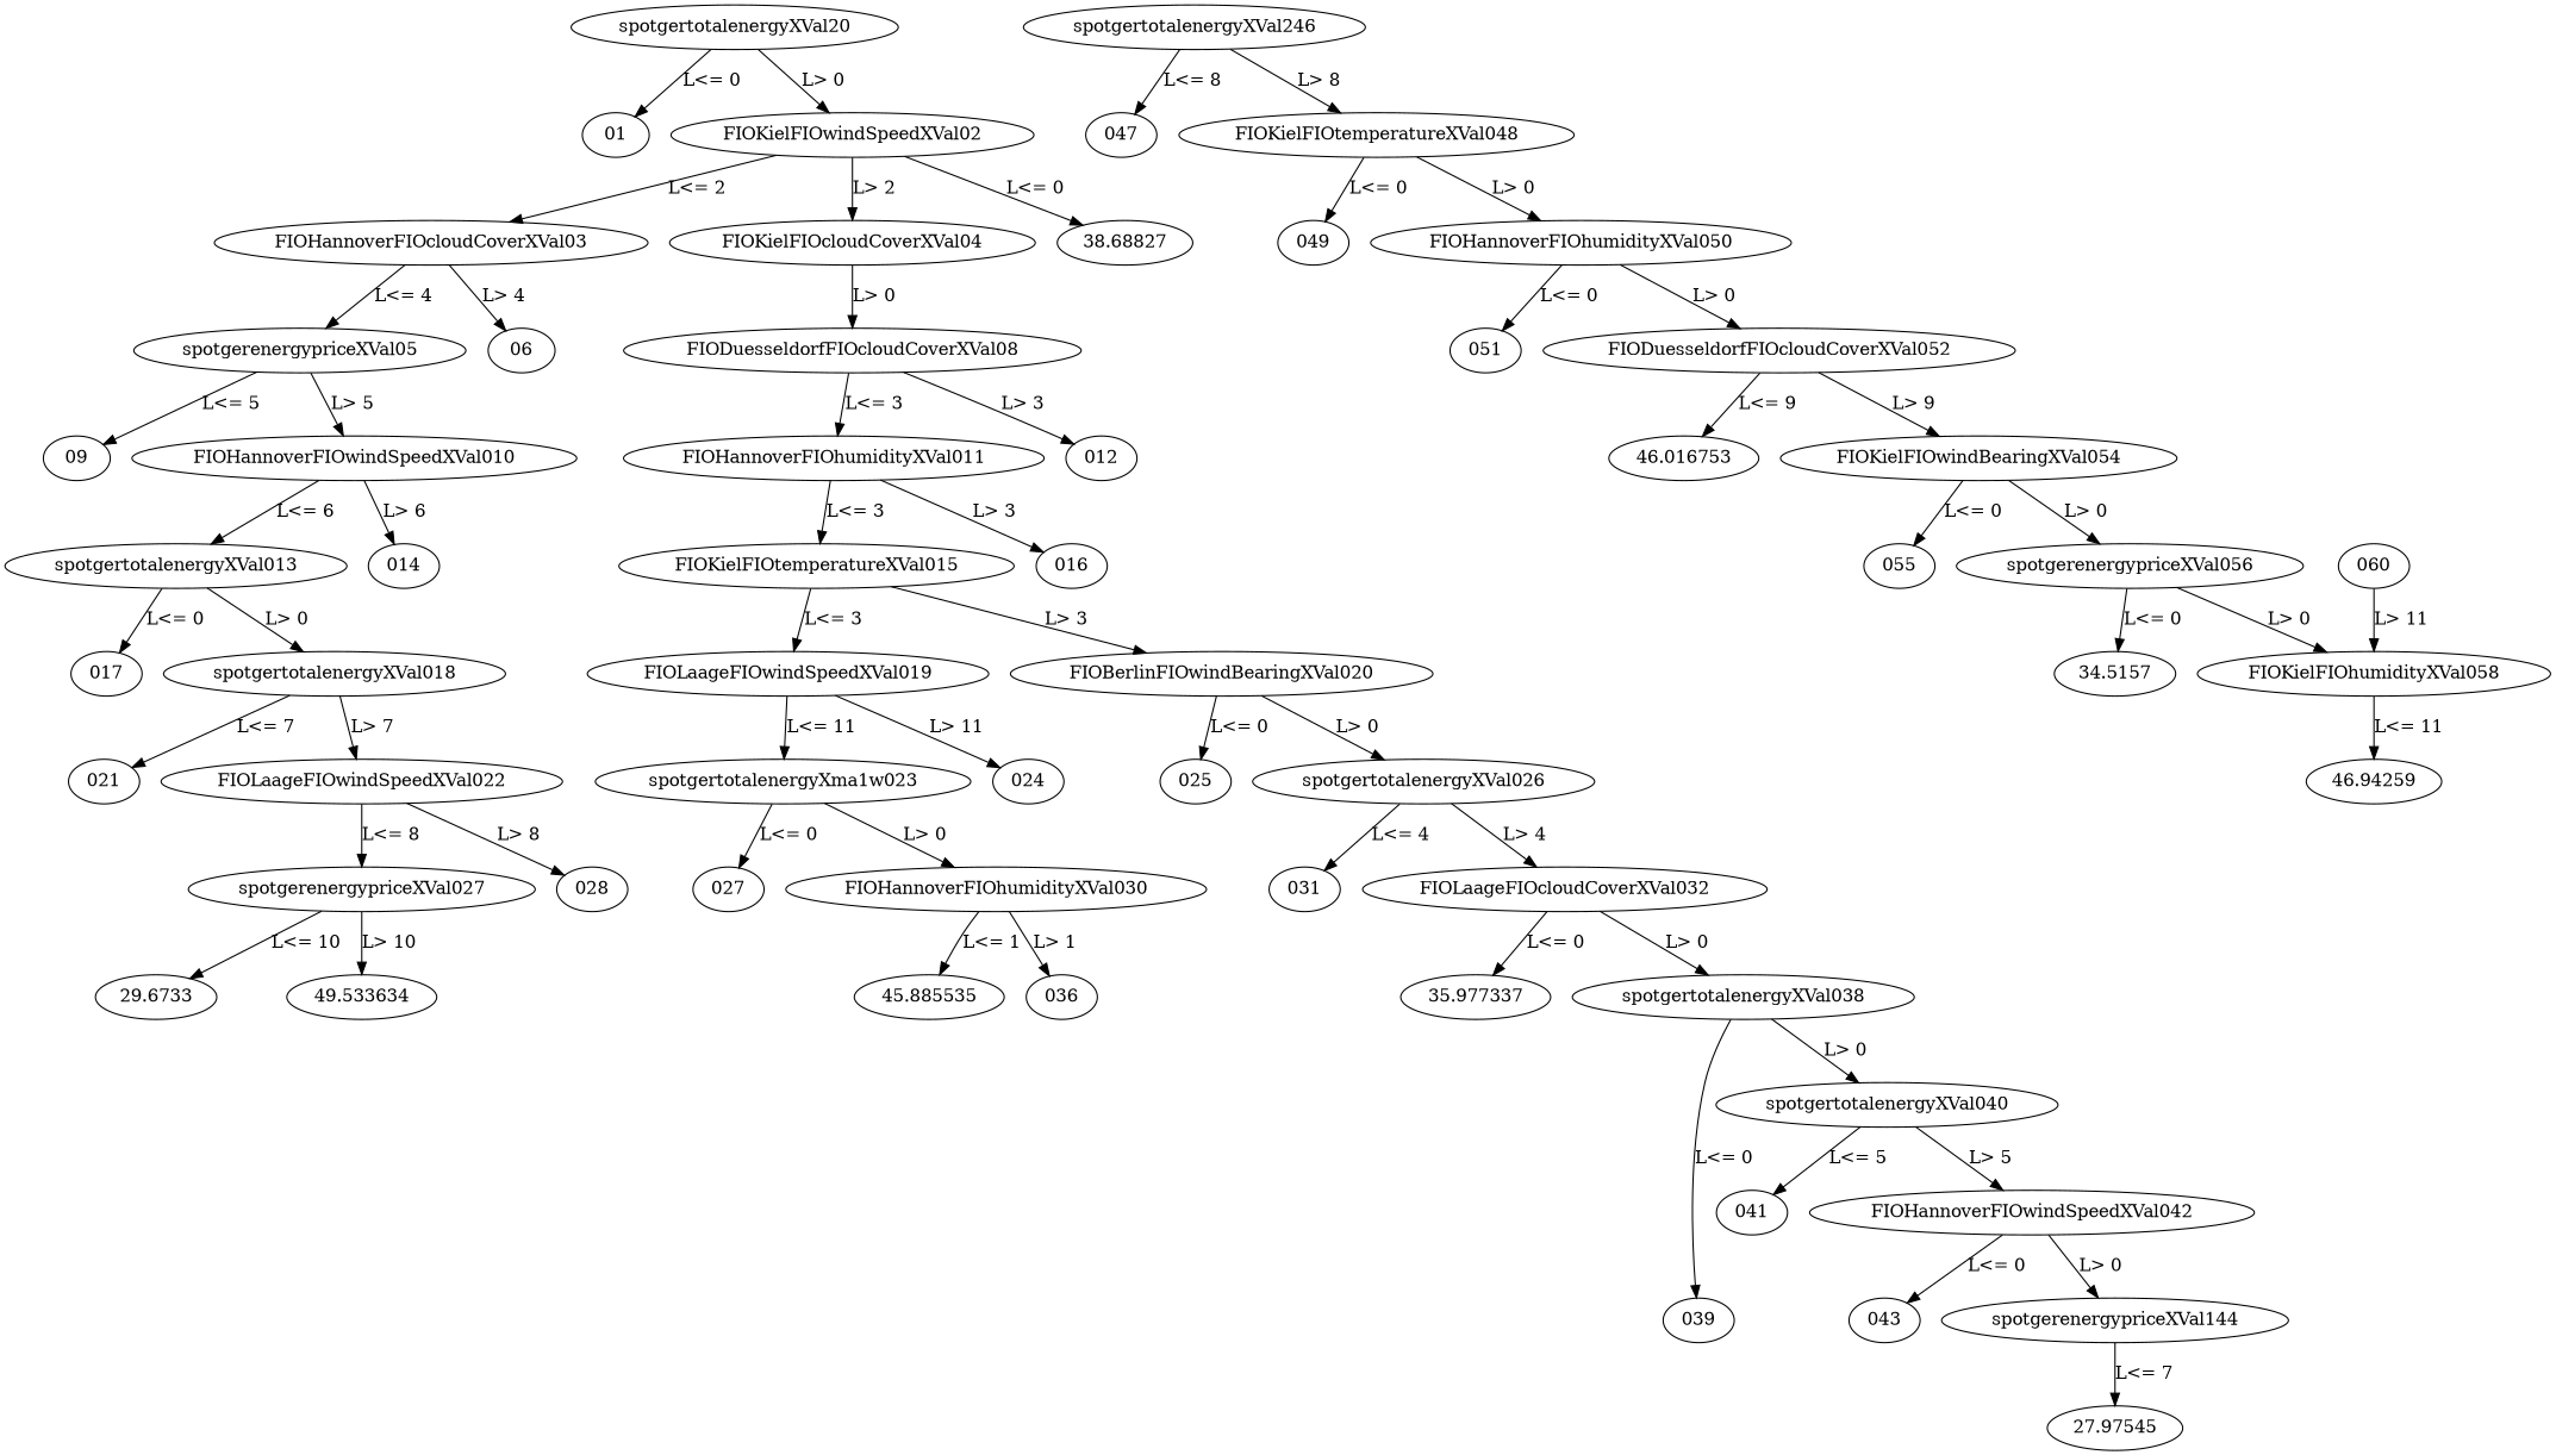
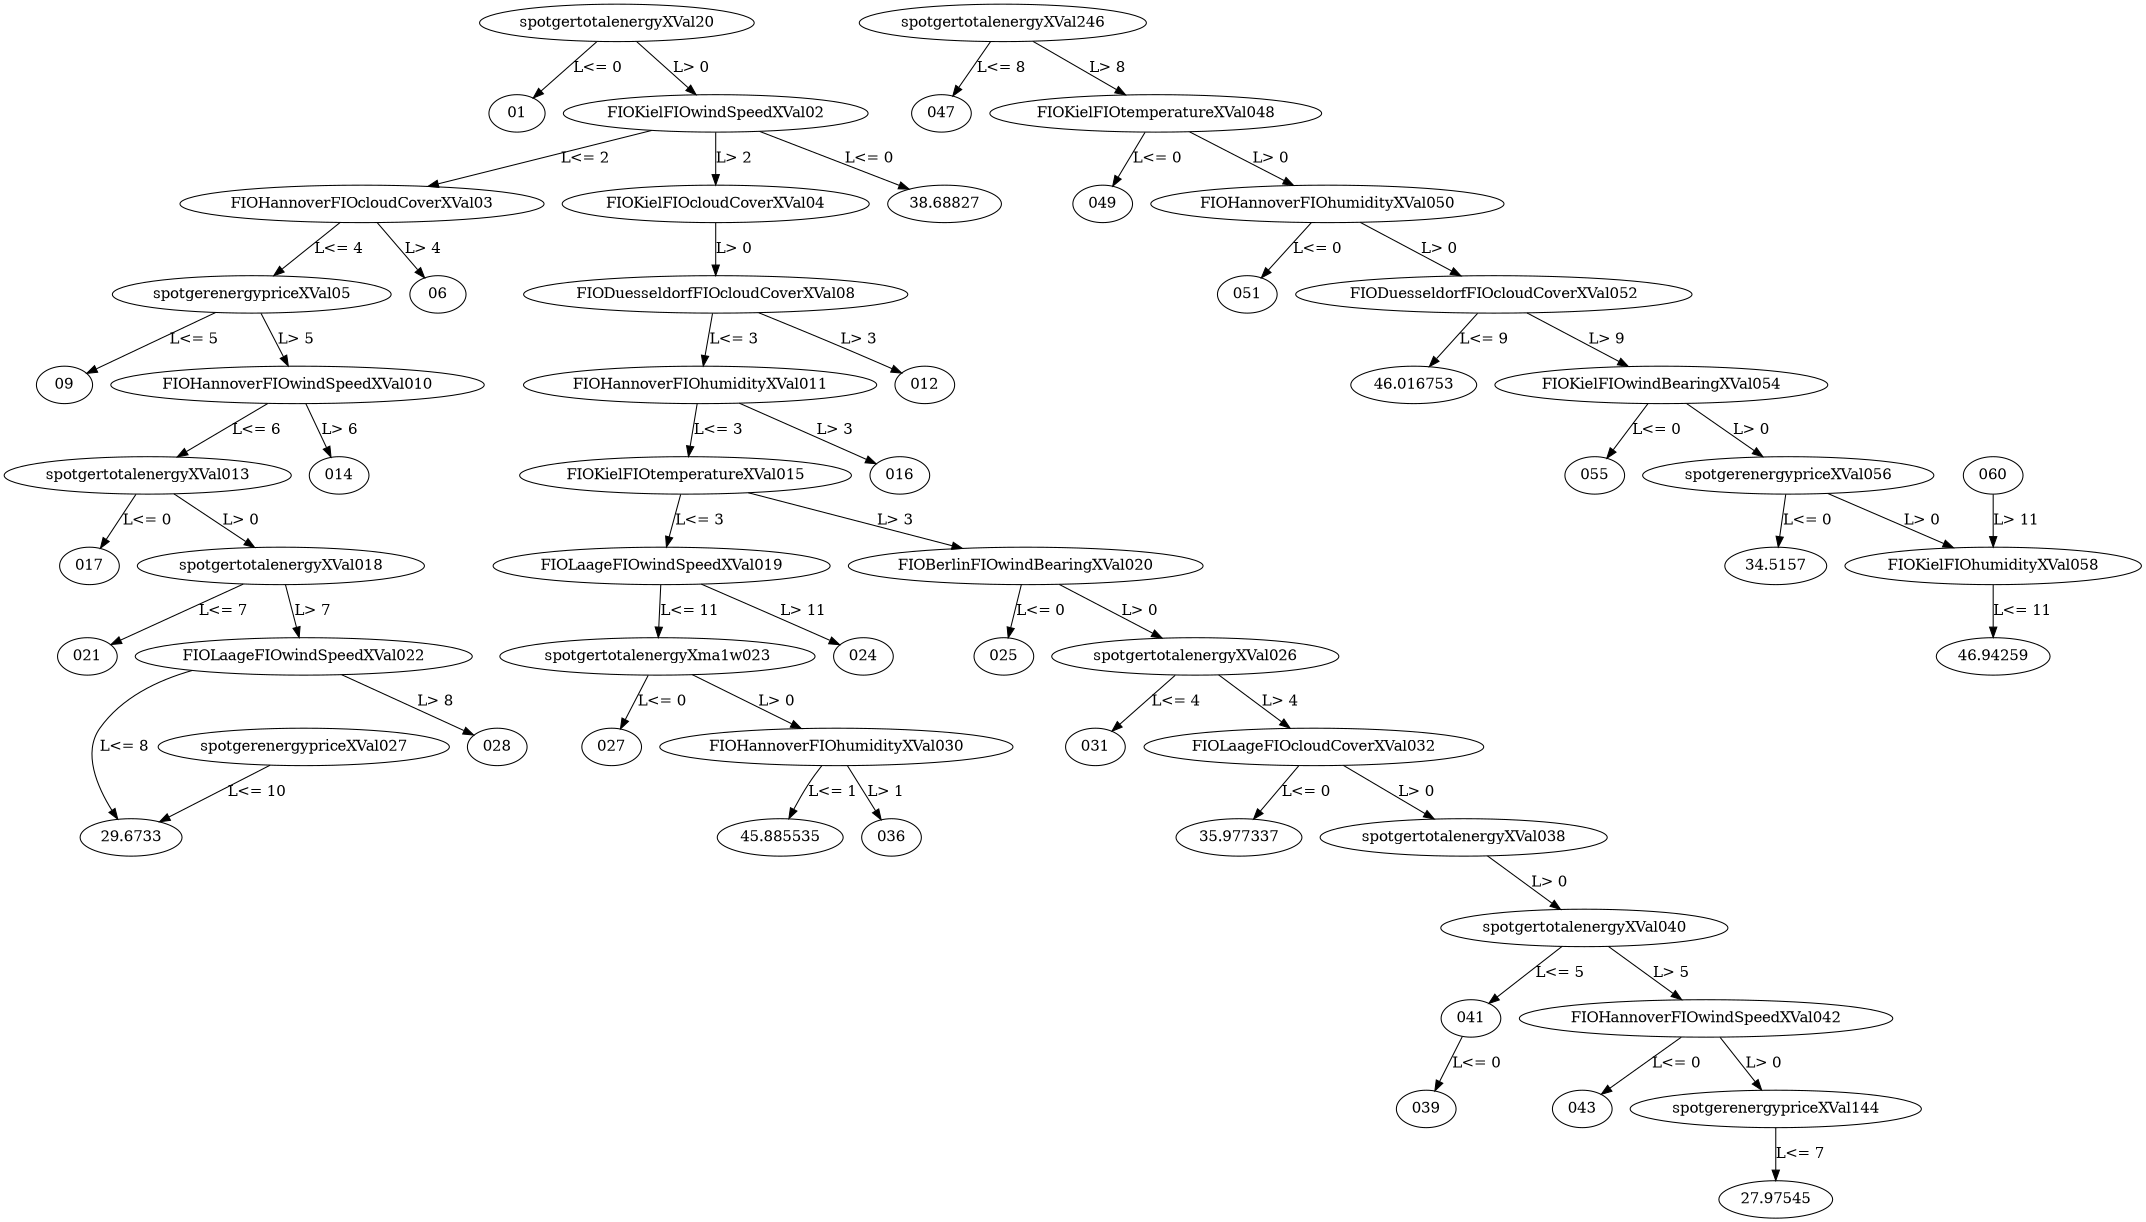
  digraph {
    fontname="DejaVu Serif"
    node [fontname="DejaVu Serif"]
    edge [fontname="DejaVu Serif"]
    spotgertotalenergyXVal20
    01
    FIOKielFIOwindSpeedXVal02
    FIOHannoverFIOcloudCoverXVal03
    FIOKielFIOcloudCoverXVal04
    38.68827
    spotgerenergypriceXVal05
    06
    FIODuesseldorfFIOcloudCoverXVal08
    09
    FIOHannoverFIOwindSpeedXVal010
    FIOHannoverFIOhumidityXVal011
    012
    spotgertotalenergyXVal013
    014
    FIOKielFIOtemperatureXVal015
    016
    017
    spotgertotalenergyXVal018
    FIOLaageFIOwindSpeedXVal019
    FIOBerlinFIOwindBearingXVal020
    021
    FIOLaageFIOwindSpeedXVal022
    spotgertotalenergyXma1w023
    024
    025
    spotgertotalenergyXVal026
    spotgerenergypriceXVal027
    028
    n30 [label=027]
    FIOHannoverFIOhumidityXVal030
    031
    FIOLaageFIOcloudCoverXVal032
    29.6733
-   49.533634
    45.885535
    036
    35.977337
    spotgertotalenergyXVal038
    039
    spotgertotalenergyXVal040
    041
    FIOHannoverFIOwindSpeedXVal042
    043
    spotgerenergypriceXVal144
    27.97545
    spotgertotalenergyXVal246
    047
    FIOKielFIOtemperatureXVal048
    049
    FIOHannoverFIOhumidityXVal050
    051
    n53 [label=FIODuesseldorfFIOcloudCoverXVal052]
    46.016753
    FIOKielFIOwindBearingXVal054
    055
    spotgerenergypriceXVal056
    34.5157
    FIOKielFIOhumidityXVal058
    46.94259
    060
    spotgertotalenergyXVal20 -> 01 [label="L<= 0"]
    spotgertotalenergyXVal20 -> FIOKielFIOwindSpeedXVal02 [label="L> 0"]
    FIOKielFIOwindSpeedXVal02 -> FIOHannoverFIOcloudCoverXVal03 [label="L<= 2"]
    FIOKielFIOwindSpeedXVal02 -> FIOKielFIOcloudCoverXVal04 [label="L> 2"]
    FIOKielFIOwindSpeedXVal02 -> 38.68827 [label="L<= 0"]
    FIOHannoverFIOcloudCoverXVal03 -> spotgerenergypriceXVal05 [label="L<= 4"]
    FIOHannoverFIOcloudCoverXVal03 -> 06 [label="L> 4"]
    FIOKielFIOcloudCoverXVal04 -> FIODuesseldorfFIOcloudCoverXVal08 [label="L> 0"]
    spotgerenergypriceXVal05 -> 09 [label="L<= 5"]
    spotgerenergypriceXVal05 -> FIOHannoverFIOwindSpeedXVal010 [label="L> 5"]
    FIODuesseldorfFIOcloudCoverXVal08 -> FIOHannoverFIOhumidityXVal011 [label="L<= 3"]
    FIODuesseldorfFIOcloudCoverXVal08 -> 012 [label="L> 3"]
    FIOHannoverFIOwindSpeedXVal010 -> spotgertotalenergyXVal013 [label="L<= 6"]
    FIOHannoverFIOwindSpeedXVal010 -> 014 [label="L> 6"]
    FIOHannoverFIOhumidityXVal011 -> FIOKielFIOtemperatureXVal015 [label="L<= 3"]
    FIOHannoverFIOhumidityXVal011 -> 016 [label="L> 3"]
    spotgertotalenergyXVal013 -> 017 [label="L<= 0"]
    spotgertotalenergyXVal013 -> spotgertotalenergyXVal018 [label="L> 0"]
    FIOKielFIOtemperatureXVal015 -> FIOLaageFIOwindSpeedXVal019 [label="L<= 3"]
    FIOKielFIOtemperatureXVal015 -> FIOBerlinFIOwindBearingXVal020 [label="L> 3"]
    spotgertotalenergyXVal018 -> 021 [label="L<= 7"]
    spotgertotalenergyXVal018 -> FIOLaageFIOwindSpeedXVal022 [label="L> 7"]
    FIOLaageFIOwindSpeedXVal019 -> spotgertotalenergyXma1w023 [label="L<= 11"]
    FIOLaageFIOwindSpeedXVal019 -> 024 [label="L> 11"]
    FIOBerlinFIOwindBearingXVal020 -> 025 [label="L<= 0"]
    FIOBerlinFIOwindBearingXVal020 -> spotgertotalenergyXVal026 [label="L> 0"]
-   FIOLaageFIOwindSpeedXVal022 -> spotgerenergypriceXVal027 [label="L<= 8"]
+   FIOLaageFIOwindSpeedXVal022 -> 29.6733 [label="L<= 8"]
    FIOLaageFIOwindSpeedXVal022 -> 028 [label="L> 8"]
    spotgertotalenergyXma1w023 -> n30 [label="L<= 0"]
    spotgertotalenergyXma1w023 -> FIOHannoverFIOhumidityXVal030 [label="L> 0"]
    spotgertotalenergyXVal026 -> 031 [label="L<= 4"]
    spotgertotalenergyXVal026 -> FIOLaageFIOcloudCoverXVal032 [label="L> 4"]
    spotgerenergypriceXVal027 -> 29.6733 [label="L<= 10"]
-   spotgerenergypriceXVal027 -> 49.533634 [label="L> 10"]
    FIOHannoverFIOhumidityXVal030 -> 45.885535 [label="L<= 1"]
    FIOHannoverFIOhumidityXVal030 -> 036 [label="L> 1"]
    FIOLaageFIOcloudCoverXVal032 -> 35.977337 [label="L<= 0"]
    FIOLaageFIOcloudCoverXVal032 -> spotgertotalenergyXVal038 [label="L> 0"]
-   spotgertotalenergyXVal038 -> 039 [label="L<= 0"]
+   041 -> 039 [label="L<= 0"]
    spotgertotalenergyXVal038 -> spotgertotalenergyXVal040 [label="L> 0"]
    spotgertotalenergyXVal040 -> 041 [label="L<= 5"]
    spotgertotalenergyXVal040 -> FIOHannoverFIOwindSpeedXVal042 [label="L> 5"]
    FIOHannoverFIOwindSpeedXVal042 -> 043 [label="L<= 0"]
    FIOHannoverFIOwindSpeedXVal042 -> spotgerenergypriceXVal144 [label="L> 0"]
    spotgerenergypriceXVal144 -> 27.97545 [label="L<= 7"]
    spotgertotalenergyXVal246 -> 047 [label="L<= 8"]
    spotgertotalenergyXVal246 -> FIOKielFIOtemperatureXVal048 [label="L> 8"]
    FIOKielFIOtemperatureXVal048 -> 049 [label="L<= 0"]
    FIOKielFIOtemperatureXVal048 -> FIOHannoverFIOhumidityXVal050 [label="L> 0"]
    FIOHannoverFIOhumidityXVal050 -> 051 [label="L<= 0"]
    FIOHannoverFIOhumidityXVal050 -> n53 [label="L> 0"]
    n53 -> 46.016753 [label="L<= 9"]
    n53 -> FIOKielFIOwindBearingXVal054 [label="L> 9"]
    FIOKielFIOwindBearingXVal054 -> 055 [label="L<= 0"]
    FIOKielFIOwindBearingXVal054 -> spotgerenergypriceXVal056 [label="L> 0"]
    spotgerenergypriceXVal056 -> 34.5157 [label="L<= 0"]
    spotgerenergypriceXVal056 -> FIOKielFIOhumidityXVal058 [label="L> 0"]
    FIOKielFIOhumidityXVal058 -> 46.94259 [label="L<= 11"]
    060 -> FIOKielFIOhumidityXVal058 [label="L> 11"]
  }
